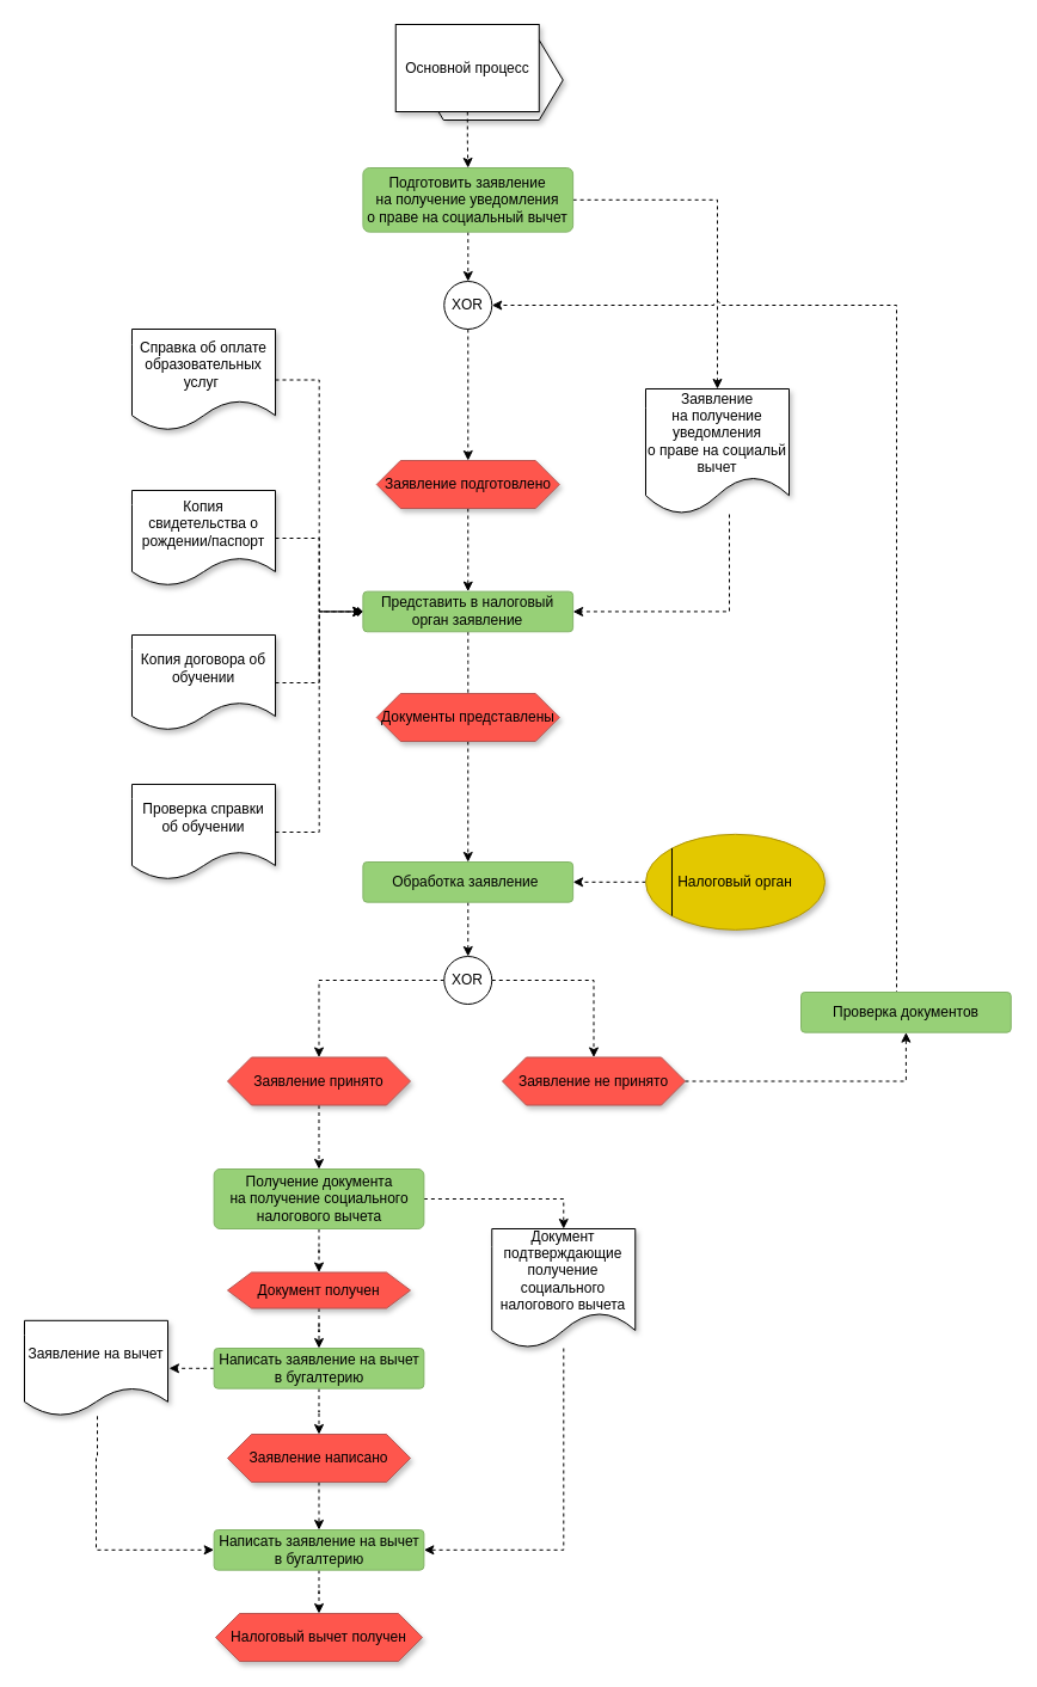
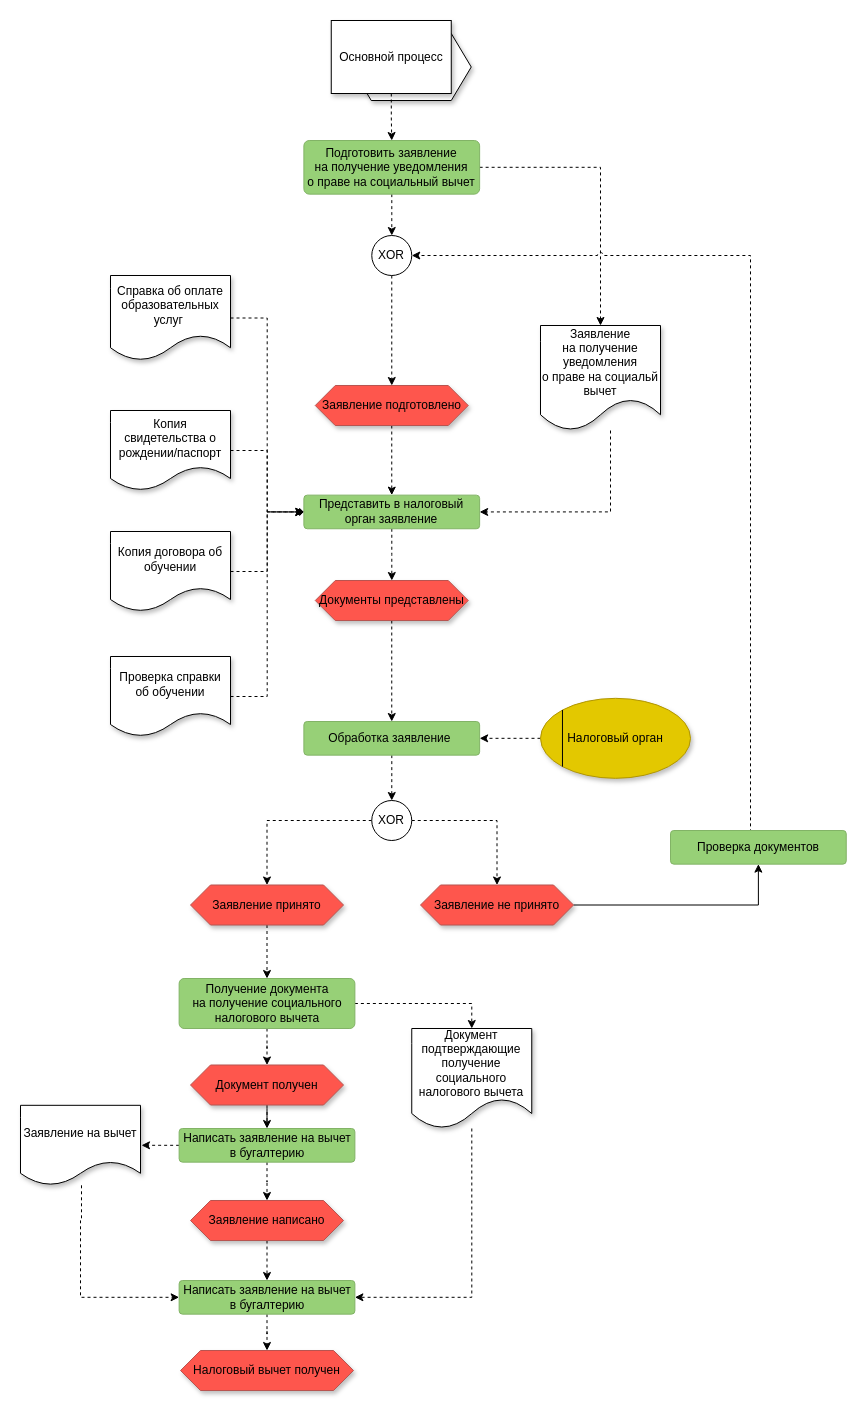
  <mxCell id="0" />
  <mxCell id="1" parent="0" />
  <mxCell id="2" value="" style="group" parent="1" vertex="1" connectable="0"><mxGeometry x="330.76" y="20" width="140" height="80" as="geometry" /></mxCell>
  <mxCell id="3" value="" style="group" parent="2" vertex="1" connectable="0"><mxGeometry width="140" height="80" as="geometry" /></mxCell>
  <mxCell id="4" value="" style="shape=hexagon;perimeter=hexagonPerimeter2;whiteSpace=wrap;html=1;fixedSize=1;shadow=1;" parent="3" vertex="1"><mxGeometry x="20" y="13" width="120" height="67" as="geometry" /></mxCell>
  <mxCell id="5" value="Основной процесс" style="rounded=0;whiteSpace=wrap;html=1;shadow=1;" parent="3" vertex="1"><mxGeometry width="120" height="73" as="geometry" /></mxCell>
- <mxCell id="6" style="edgeStyle=orthogonalEdgeStyle;rounded=0;orthogonalLoop=1;jettySize=auto;html=1;dashed=1;fontColor=#171717;endArrow=none;endFill=1;" parent="1" source="7" target="20" edge="1"><mxGeometry relative="1" as="geometry"><mxPoint x="392" y="634" as="targetPoint" /><Array as="points" /></mxGeometry></mxCell>
+ <mxCell id="6" style="edgeStyle=orthogonalEdgeStyle;rounded=0;orthogonalLoop=1;jettySize=auto;html=1;dashed=1;fontColor=#171717;endArrow=classic;endFill=1;" parent="1" source="7" target="20" edge="1"><mxGeometry relative="1" as="geometry"><mxPoint x="392" y="634" as="targetPoint" /><Array as="points" /></mxGeometry></mxCell>
  <mxCell id="7" value="Представить в&amp;nbsp;налоговый орган заявление" style="rounded=1;arcSize=10;whiteSpace=wrap;html=1;align=center;fillColor=#97D077;strokeColor=#82b366;" parent="1" vertex="1"><mxGeometry x="303.38" y="494.63" width="175.75" height="33.63" as="geometry" /></mxCell>
  <mxCell id="8" style="edgeStyle=orthogonalEdgeStyle;rounded=0;orthogonalLoop=1;jettySize=auto;html=1;entryX=0.5;entryY=0;entryDx=0;entryDy=0;dashed=1;fontColor=#171717;endArrow=classic;endFill=1;" parent="1" source="10" target="46" edge="1"><mxGeometry relative="1" as="geometry" /></mxCell>
  <mxCell id="9" style="edgeStyle=orthogonalEdgeStyle;rounded=0;orthogonalLoop=1;jettySize=auto;html=1;entryX=0.5;entryY=0;entryDx=0;entryDy=0;dashed=1;fontColor=#171717;endArrow=classic;endFill=1;" parent="1" source="10" target="30" edge="1"><mxGeometry relative="1" as="geometry" /></mxCell>
  <mxCell id="10" value="Подготовить заявление на&amp;nbsp;получение уведомления о&amp;nbsp;праве на&amp;nbsp;социальный вычет" style="rounded=1;arcSize=10;whiteSpace=wrap;html=1;align=center;fillColor=#97D077;strokeColor=#82b366;" parent="1" vertex="1"><mxGeometry x="303.38" y="140" width="175.75" height="53.63" as="geometry" /></mxCell>
  <mxCell id="11" style="edgeStyle=orthogonalEdgeStyle;rounded=0;orthogonalLoop=1;jettySize=auto;html=1;entryX=0.5;entryY=0;entryDx=0;entryDy=0;dashed=1;fontColor=#171717;endArrow=classic;endFill=1;" parent="1" source="12" target="7" edge="1"><mxGeometry relative="1" as="geometry" /></mxCell>
  <mxCell id="12" value="Заявление подготовлено" style="shape=hexagon;perimeter=hexagonPerimeter2;whiteSpace=wrap;html=1;fixedSize=1;shadow=1;fillColor=#fe564d;strokeColor=#b85450;" parent="1" vertex="1"><mxGeometry x="314.76" y="385" width="153" height="40" as="geometry" /></mxCell>
  <mxCell id="13" style="edgeStyle=orthogonalEdgeStyle;rounded=0;orthogonalLoop=1;jettySize=auto;html=1;entryX=0;entryY=0.5;entryDx=0;entryDy=0;dashed=1;fontColor=#171717;endArrow=classic;endFill=1;" parent="1" source="14" target="7" edge="1"><mxGeometry relative="1" as="geometry" /></mxCell>
  <mxCell id="14" value="Копия договора об обучении" style="shape=document;whiteSpace=wrap;html=1;boundedLbl=1;shadow=1;labelBackgroundColor=none;" parent="1" vertex="1"><mxGeometry x="110" y="531" width="120" height="80" as="geometry" /></mxCell>
  <mxCell id="15" style="edgeStyle=orthogonalEdgeStyle;rounded=0;orthogonalLoop=1;jettySize=auto;html=1;entryX=0;entryY=0.5;entryDx=0;entryDy=0;dashed=1;fontColor=#171717;endArrow=classic;endFill=1;" parent="1" source="16" target="7" edge="1"><mxGeometry relative="1" as="geometry" /></mxCell>
  <mxCell id="16" value="Проверка справки об обучении" style="shape=document;whiteSpace=wrap;html=1;boundedLbl=1;shadow=1;labelBackgroundColor=none;" parent="1" vertex="1"><mxGeometry x="110" y="656" width="120" height="80" as="geometry" /></mxCell>
  <mxCell id="17" style="edgeStyle=orthogonalEdgeStyle;rounded=0;orthogonalLoop=1;jettySize=auto;html=1;entryX=0;entryY=0.5;entryDx=0;entryDy=0;dashed=1;fontColor=#171717;endArrow=classic;endFill=1;" parent="1" source="18" target="7" edge="1"><mxGeometry relative="1" as="geometry" /></mxCell>
  <mxCell id="18" value="Копия свидетельства о рождении/паспорт" style="shape=document;whiteSpace=wrap;html=1;boundedLbl=1;shadow=1;labelBackgroundColor=none;" parent="1" vertex="1"><mxGeometry x="110" y="410" width="120" height="80" as="geometry" /></mxCell>
  <mxCell id="19" style="edgeStyle=orthogonalEdgeStyle;rounded=0;orthogonalLoop=1;jettySize=auto;html=1;dashed=1;fontColor=#171717;endArrow=classic;endFill=1;entryX=0.5;entryY=0;entryDx=0;entryDy=0;" parent="1" source="20" target="28" edge="1"><mxGeometry relative="1" as="geometry"><mxPoint x="392.13" y="695.5" as="targetPoint" /></mxGeometry></mxCell>
  <mxCell id="20" value="Документы представлены" style="shape=hexagon;perimeter=hexagonPerimeter2;whiteSpace=wrap;html=1;fixedSize=1;shadow=1;fillColor=#fe564d;strokeColor=#b85450;" parent="1" vertex="1"><mxGeometry x="314.76" y="580" width="153" height="40" as="geometry" /></mxCell>
  <mxCell id="21" style="edgeStyle=orthogonalEdgeStyle;rounded=0;orthogonalLoop=1;jettySize=auto;html=1;entryX=0.5;entryY=0;entryDx=0;entryDy=0;dashed=1;fontColor=#171717;endArrow=classic;endFill=1;" parent="1" source="23" target="32" edge="1"><mxGeometry relative="1" as="geometry" /></mxCell>
  <mxCell id="22" style="edgeStyle=orthogonalEdgeStyle;rounded=0;orthogonalLoop=1;jettySize=auto;html=1;entryX=0.5;entryY=0;entryDx=0;entryDy=0;dashed=1;fontColor=#171717;endArrow=classic;endFill=1;" parent="1" source="23" target="34" edge="1"><mxGeometry relative="1" as="geometry" /></mxCell>
  <mxCell id="23" value="XOR" style="ellipse;whiteSpace=wrap;html=1;aspect=fixed;rotation=0;" parent="1" vertex="1"><mxGeometry x="371.26" y="800" width="40" height="40" as="geometry" /></mxCell>
  <mxCell id="24" style="edgeStyle=orthogonalEdgeStyle;rounded=0;orthogonalLoop=1;jettySize=auto;html=1;dashed=1;fontColor=#171717;endArrow=classic;endFill=1;entryX=1;entryY=0.5;entryDx=0;entryDy=0;" parent="1" source="25" target="28" edge="1"><mxGeometry relative="1" as="geometry" /></mxCell>
  <mxCell id="25" value="Налоговый орган" style="ellipse;whiteSpace=wrap;html=1;shadow=1;fontColor=#000000;fillColor=#e3c800;strokeColor=#B09500;" parent="1" vertex="1"><mxGeometry x="540" y="697.82" width="150" height="80" as="geometry" /></mxCell>
  <mxCell id="26" value="" style="endArrow=none;html=1;rounded=0;fontColor=#171717;entryX=0;entryY=0;entryDx=0;entryDy=0;exitX=0;exitY=1;exitDx=0;exitDy=0;" parent="1" source="25" target="25" edge="1"><mxGeometry width="50" height="50" relative="1" as="geometry"><mxPoint x="260" y="640" as="sourcePoint" /><mxPoint x="310" y="590" as="targetPoint" /></mxGeometry></mxCell>
  <mxCell id="27" style="edgeStyle=orthogonalEdgeStyle;rounded=0;orthogonalLoop=1;jettySize=auto;html=1;entryX=0.5;entryY=0;entryDx=0;entryDy=0;fontColor=#171717;endArrow=classic;endFill=1;dashed=1;" parent="1" source="28" target="23" edge="1"><mxGeometry relative="1" as="geometry" /></mxCell>
  <mxCell id="28" value="Обработка заявление&amp;nbsp;" style="rounded=1;arcSize=10;whiteSpace=wrap;html=1;align=center;fillColor=#97D077;strokeColor=#82b366;" parent="1" vertex="1"><mxGeometry x="303.38" y="721" width="175.75" height="33.63" as="geometry" /></mxCell>
  <mxCell id="29" style="edgeStyle=orthogonalEdgeStyle;rounded=0;orthogonalLoop=1;jettySize=auto;html=1;dashed=1;fontColor=#171717;endArrow=classic;endFill=1;" parent="1" source="30" target="12" edge="1"><mxGeometry relative="1" as="geometry" /></mxCell>
  <mxCell id="30" value="XOR" style="ellipse;whiteSpace=wrap;html=1;aspect=fixed;rotation=0;" parent="1" vertex="1"><mxGeometry x="371.27" y="235" width="40" height="40" as="geometry" /></mxCell>
- <mxCell id="31" style="edgeStyle=orthogonalEdgeStyle;rounded=0;orthogonalLoop=1;jettySize=auto;html=1;entryX=0.5;entryY=1;entryDx=0;entryDy=0;dashed=1;fontColor=#171717;endArrow=classic;endFill=1;" parent="1" source="32" target="57" edge="1"><mxGeometry relative="1" as="geometry"><mxPoint x="747.875" y="868.13" as="targetPoint" /></mxGeometry></mxCell>
+ <mxCell id="31" style="edgeStyle=orthogonalEdgeStyle;rounded=0;orthogonalLoop=1;jettySize=auto;html=1;entryX=0.5;entryY=1;entryDx=0;entryDy=0;dashed=0;fontColor=#171717;endArrow=classic;endFill=1;" parent="1" source="32" target="57" edge="1"><mxGeometry relative="1" as="geometry"><mxPoint x="747.875" y="868.13" as="targetPoint" /></mxGeometry></mxCell>
  <mxCell id="32" value="Заявление не принято" style="shape=hexagon;perimeter=hexagonPerimeter2;whiteSpace=wrap;html=1;fixedSize=1;shadow=1;fillColor=#fe564d;strokeColor=#b85450;" parent="1" vertex="1"><mxGeometry x="420" y="884.5" width="153" height="40" as="geometry" /></mxCell>
  <mxCell id="33" style="edgeStyle=orthogonalEdgeStyle;rounded=0;orthogonalLoop=1;jettySize=auto;html=1;entryX=0.5;entryY=0;entryDx=0;entryDy=0;dashed=1;fontColor=#171717;endArrow=classic;endFill=1;" parent="1" source="34" target="37" edge="1"><mxGeometry relative="1" as="geometry" /></mxCell>
  <mxCell id="34" value="Заявление принято" style="shape=hexagon;perimeter=hexagonPerimeter2;whiteSpace=wrap;html=1;fixedSize=1;shadow=1;fillColor=#fe564d;strokeColor=#b85450;" parent="1" vertex="1"><mxGeometry x="190" y="884.5" width="153" height="40" as="geometry" /></mxCell>
  <mxCell id="35" style="edgeStyle=orthogonalEdgeStyle;rounded=0;orthogonalLoop=1;jettySize=auto;html=1;entryX=0.5;entryY=0;entryDx=0;entryDy=0;dashed=1;fontColor=#171717;endArrow=classic;endFill=1;" parent="1" source="37" target="42" edge="1"><mxGeometry relative="1" as="geometry" /></mxCell>
  <mxCell id="36" style="edgeStyle=orthogonalEdgeStyle;rounded=0;orthogonalLoop=1;jettySize=auto;html=1;entryX=0.5;entryY=0;entryDx=0;entryDy=0;dashed=1;fontColor=#171717;endArrow=classic;endFill=1;" parent="1" source="37" target="44" edge="1"><mxGeometry relative="1" as="geometry" /></mxCell>
  <mxCell id="37" value="Получение документа на&amp;nbsp;получение социального налогового вычета" style="rounded=1;arcSize=10;whiteSpace=wrap;html=1;align=center;fillColor=#97D077;strokeColor=#82b366;" parent="1" vertex="1"><mxGeometry x="178.63" y="978" width="175.75" height="50" as="geometry" /></mxCell>
  <mxCell id="38" style="edgeStyle=orthogonalEdgeStyle;rounded=0;orthogonalLoop=1;jettySize=auto;html=1;entryX=0.5;entryY=0;entryDx=0;entryDy=0;dashed=1;fontColor=#171717;endArrow=classic;endFill=1;" parent="1" source="40" target="50" edge="1"><mxGeometry relative="1" as="geometry" /></mxCell>
  <mxCell id="39" style="edgeStyle=orthogonalEdgeStyle;rounded=0;orthogonalLoop=1;jettySize=auto;html=1;dashed=1;fontColor=#171717;endArrow=classic;endFill=1;" parent="1" source="40" edge="1"><mxGeometry relative="1" as="geometry"><mxPoint x="141" y="1144.826" as="targetPoint" /></mxGeometry></mxCell>
  <mxCell id="40" value="Написать заявление на вычет в бугалтерию" style="rounded=1;arcSize=10;whiteSpace=wrap;html=1;align=center;fillColor=#97D077;strokeColor=#82b366;" parent="1" vertex="1"><mxGeometry x="178.63" y="1128" width="175.75" height="33.63" as="geometry" /></mxCell>
  <mxCell id="41" style="edgeStyle=orthogonalEdgeStyle;rounded=0;orthogonalLoop=1;jettySize=auto;html=1;dashed=1;fontColor=#171717;endArrow=classic;endFill=1;entryX=1;entryY=0.5;entryDx=0;entryDy=0;" parent="1" source="42" target="52" edge="1"><mxGeometry relative="1" as="geometry"><Array as="points"><mxPoint x="471" y="1297" /></Array></mxGeometry></mxCell>
  <mxCell id="42" value="Документ подтверждающие получение социального налогового вычета" style="shape=document;whiteSpace=wrap;html=1;boundedLbl=1;shadow=1;labelBackgroundColor=none;" parent="1" vertex="1"><mxGeometry x="411.26" y="1028" width="120" height="100" as="geometry" /></mxCell>
  <mxCell id="43" value="" style="edgeStyle=orthogonalEdgeStyle;rounded=0;orthogonalLoop=1;jettySize=auto;html=1;dashed=1;fontColor=#171717;endArrow=classic;endFill=1;" parent="1" source="44" target="40" edge="1"><mxGeometry relative="1" as="geometry" /></mxCell>
- <mxCell id="44" value="Документ получен" style="shape=hexagon;perimeter=hexagonPerimeter2;whiteSpace=wrap;html=1;fixedSize=1;shadow=1;fillColor=#fe564d;strokeColor=#b85450;" parent="1" vertex="1"><mxGeometry x="190.01" y="1064.5" width="153" height="30" as="geometry" /></mxCell>
+ <mxCell id="44" value="Документ получен" style="shape=hexagon;perimeter=hexagonPerimeter2;whiteSpace=wrap;html=1;fixedSize=1;shadow=1;fillColor=#fe564d;strokeColor=#b85450;" parent="1" vertex="1"><mxGeometry x="190.01" y="1064.5" width="153" height="40" as="geometry" /></mxCell>
  <mxCell id="45" style="edgeStyle=orthogonalEdgeStyle;rounded=0;orthogonalLoop=1;jettySize=auto;html=1;entryX=1;entryY=0.5;entryDx=0;entryDy=0;dashed=1;fontColor=#171717;endArrow=classic;endFill=1;" parent="1" source="46" target="7" edge="1"><mxGeometry relative="1" as="geometry"><Array as="points"><mxPoint x="610" y="511" /></Array></mxGeometry></mxCell>
  <mxCell id="46" value="Заявление на&amp;nbsp;получение уведомления о&amp;nbsp;праве на&amp;nbsp;социальй вычет" style="shape=document;whiteSpace=wrap;html=1;boundedLbl=1;shadow=1;labelBackgroundColor=none;" parent="1" vertex="1"><mxGeometry x="540" y="325" width="120" height="105" as="geometry" /></mxCell>
  <mxCell id="47" style="edgeStyle=orthogonalEdgeStyle;rounded=0;orthogonalLoop=1;jettySize=auto;html=1;entryX=0;entryY=0.5;entryDx=0;entryDy=0;dashed=1;fontColor=#171717;endArrow=diamond;endFill=1;" parent="1" source="48" target="7" edge="1"><mxGeometry relative="1" as="geometry" /></mxCell>
  <mxCell id="48" value="Справка об&amp;nbsp;оплате образовательных услуг&amp;nbsp;" style="shape=document;whiteSpace=wrap;html=1;boundedLbl=1;shadow=1;" parent="1" vertex="1"><mxGeometry x="110" y="275" width="120" height="85" as="geometry" /></mxCell>
  <mxCell id="49" style="edgeStyle=orthogonalEdgeStyle;rounded=0;orthogonalLoop=1;jettySize=auto;html=1;dashed=1;fontColor=#171717;endArrow=classic;endFill=1;" parent="1" source="50" target="52" edge="1"><mxGeometry relative="1" as="geometry" /></mxCell>
  <mxCell id="50" value="Заявление написано" style="shape=hexagon;perimeter=hexagonPerimeter2;whiteSpace=wrap;html=1;fixedSize=1;shadow=1;fillColor=#fe564d;strokeColor=#b85450;" parent="1" vertex="1"><mxGeometry x="190" y="1200" width="153" height="40" as="geometry" /></mxCell>
  <mxCell id="51" style="edgeStyle=orthogonalEdgeStyle;rounded=0;orthogonalLoop=1;jettySize=auto;html=1;entryX=0.5;entryY=0;entryDx=0;entryDy=0;dashed=1;fontColor=#171717;endArrow=classic;endFill=1;" parent="1" source="52" target="55" edge="1"><mxGeometry relative="1" as="geometry" /></mxCell>
  <mxCell id="52" value="Написать заявление на вычет в бугалтерию" style="rounded=1;arcSize=10;whiteSpace=wrap;html=1;align=center;fillColor=#97D077;strokeColor=#82b366;" parent="1" vertex="1"><mxGeometry x="178.63" y="1280" width="175.75" height="33.63" as="geometry" /></mxCell>
  <mxCell id="53" style="edgeStyle=orthogonalEdgeStyle;rounded=0;orthogonalLoop=1;jettySize=auto;html=1;entryX=0;entryY=0.5;entryDx=0;entryDy=0;dashed=1;fontColor=#171717;endArrow=classic;endFill=1;" parent="1" target="52" edge="1"><mxGeometry relative="1" as="geometry"><mxPoint x="81" y="1184.81" as="sourcePoint" /><Array as="points"><mxPoint x="81" y="1220" /><mxPoint x="80" y="1220" /><mxPoint x="80" y="1297" /></Array></mxGeometry></mxCell>
  <mxCell id="54" value="Заявление на вычет" style="shape=document;whiteSpace=wrap;html=1;boundedLbl=1;shadow=1;labelBackgroundColor=none;" parent="1" vertex="1"><mxGeometry x="20" y="1104.82" width="120" height="80" as="geometry" /></mxCell>
  <mxCell id="55" value="Налоговый вычет получен" style="shape=hexagon;perimeter=hexagonPerimeter2;whiteSpace=wrap;html=1;fixedSize=1;shadow=1;fillColor=#fe564d;strokeColor=#b85450;" parent="1" vertex="1"><mxGeometry x="180" y="1350" width="173" height="40" as="geometry" /></mxCell>
  <mxCell id="56" style="edgeStyle=orthogonalEdgeStyle;rounded=0;orthogonalLoop=1;jettySize=auto;html=1;entryX=1;entryY=0.5;entryDx=0;entryDy=0;dashed=1;fontColor=#171717;endArrow=classic;endFill=1;jumpStyle=arc;exitX=0.5;exitY=0;exitDx=0;exitDy=0;" parent="1" source="57" target="30" edge="1"><mxGeometry relative="1" as="geometry"><mxPoint x="750" y="834.5" as="sourcePoint" /><Array as="points"><mxPoint x="750" y="830" /><mxPoint x="750" y="255" /></Array></mxGeometry></mxCell>
  <mxCell id="57" value="Проверка документов" style="rounded=1;arcSize=10;whiteSpace=wrap;html=1;align=center;fillColor=#97D077;strokeColor=#82b366;" parent="1" vertex="1"><mxGeometry x="670" y="830" width="175.75" height="33.63" as="geometry" /></mxCell>
  <mxCell id="58" style="edgeStyle=orthogonalEdgeStyle;rounded=0;orthogonalLoop=1;jettySize=auto;html=1;entryX=0.5;entryY=0;entryDx=0;entryDy=0;dashed=1;fontColor=#171717;endArrow=classic;endFill=1;" parent="1" source="5" target="10" edge="1"><mxGeometry relative="1" as="geometry" /></mxCell>
